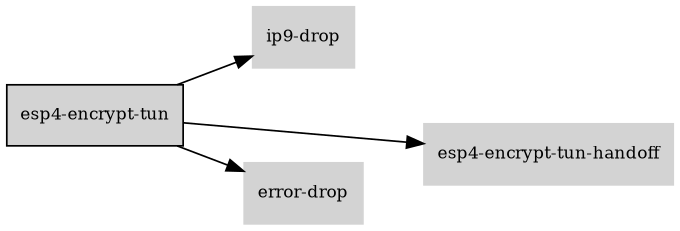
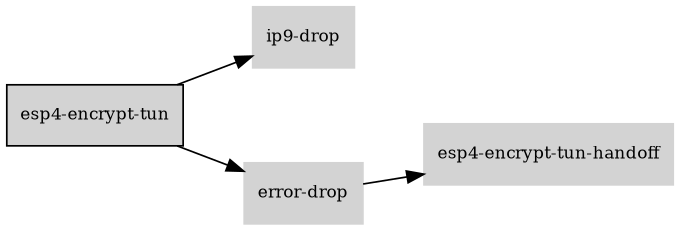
  digraph {
    rankdir=LR
    node [color=lightgray fillcolor=lightgray fontcolor=black fontsize=10 shape=box style=filled]
    edge [fontsize=8]
    "esp4-encrypt-tun" [color=black]
    n2 [label="ip9-drop"]
    "esp4-encrypt-tun-handoff"
    "error-drop"
    "esp4-encrypt-tun" -> n2
-   "esp4-encrypt-tun" -> "esp4-encrypt-tun-handoff"
+   "error-drop" -> "esp4-encrypt-tun-handoff"
    "esp4-encrypt-tun" -> "error-drop"
  }
